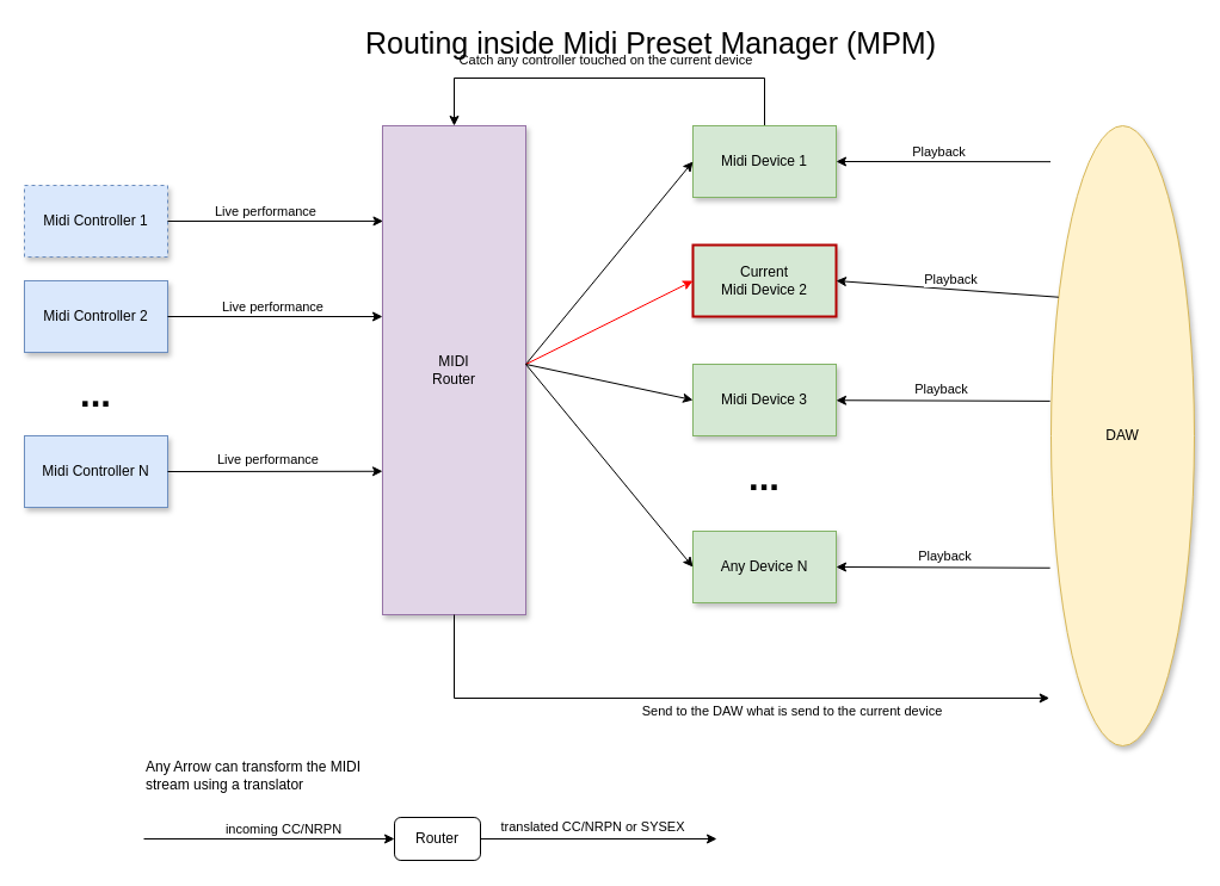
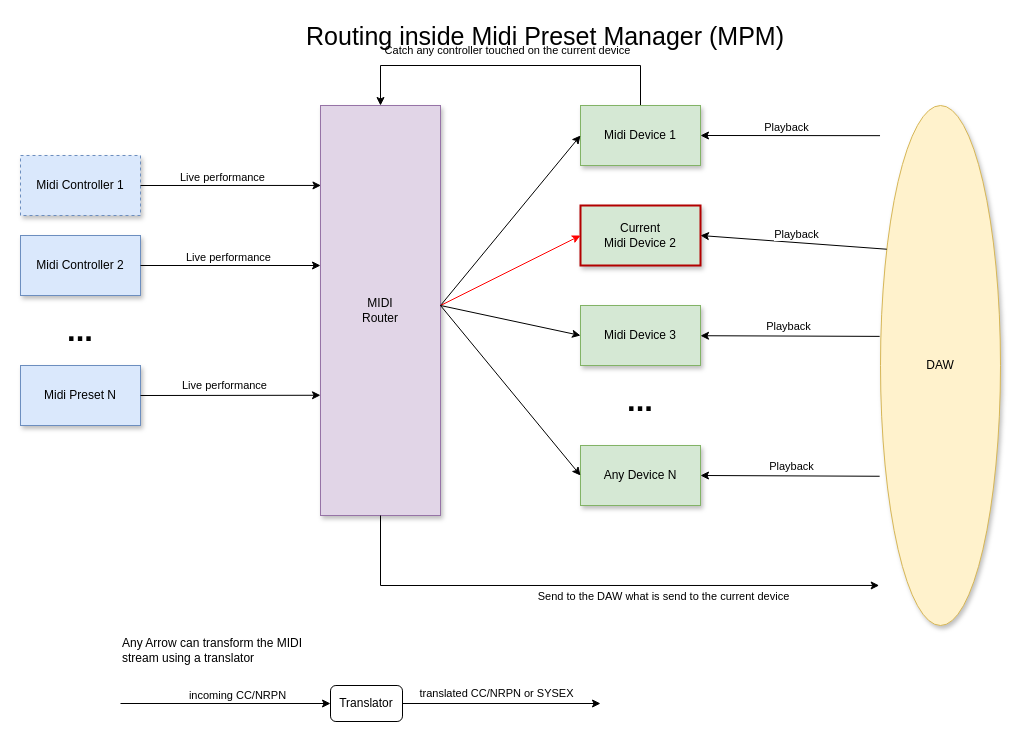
  <mxCell id="0" />
  <mxCell id="1" parent="0" />
  <mxCell id="2" value="Midi Controller 1" style="rounded=0;whiteSpace=wrap;html=1;fillColor=#dae8fc;strokeColor=#6c8ebf;shadow=1;glass=0;dashed=1;" vertex="1" parent="1"><mxGeometry x="20" y="155" width="120" height="60" as="geometry" /></mxCell>
  <mxCell id="3" value="Midi Controller 2" style="rounded=0;whiteSpace=wrap;html=1;fillColor=#dae8fc;strokeColor=#6c8ebf;shadow=1;glass=0;" vertex="1" parent="1"><mxGeometry x="20" y="235" width="120" height="60" as="geometry" /></mxCell>
- <mxCell id="4" value="Midi Controller N" style="rounded=0;whiteSpace=wrap;html=1;fillColor=#dae8fc;strokeColor=#6c8ebf;shadow=1;glass=0;" vertex="1" parent="1"><mxGeometry x="20" y="365" width="120" height="60" as="geometry" /></mxCell>
+ <mxCell id="4" value="Midi Preset N" style="rounded=0;whiteSpace=wrap;html=1;fillColor=#dae8fc;strokeColor=#6c8ebf;shadow=1;glass=0;" vertex="1" parent="1"><mxGeometry x="20" y="365" width="120" height="60" as="geometry" /></mxCell>
  <mxCell id="5" value="DAW" style="ellipse;whiteSpace=wrap;html=1;fillColor=#fff2cc;strokeColor=#d6b656;shadow=1;glass=0;" vertex="1" parent="1"><mxGeometry x="880" y="105" width="120" height="520" as="geometry" /></mxCell>
  <mxCell id="6" style="edgeStyle=orthogonalEdgeStyle;rounded=0;orthogonalLoop=1;jettySize=auto;html=1;entryX=0.5;entryY=0;entryDx=0;entryDy=0;" edge="1" parent="1" source="8" target="22"><mxGeometry relative="1" as="geometry"><Array as="points"><mxPoint x="640" y="65" /><mxPoint x="380" y="65" /></Array></mxGeometry></mxCell>
  <mxCell id="7" value="Catch any controller touched on the current device" style="edgeLabel;html=1;align=center;verticalAlign=middle;resizable=0;points=[];spacingTop=-27;" vertex="1" connectable="0" parent="6"><mxGeometry x="0.022" y="-2" relative="1" as="geometry"><mxPoint as="offset" /></mxGeometry></mxCell>
  <mxCell id="8" value="Midi Device 1" style="rounded=0;whiteSpace=wrap;html=1;fillColor=#d5e8d4;strokeColor=#82b366;shadow=1;glass=0;" vertex="1" parent="1"><mxGeometry x="580" y="105" width="120" height="60" as="geometry" /></mxCell>
  <mxCell id="9" value="Current&lt;br&gt;Midi Device 2" style="rounded=0;whiteSpace=wrap;html=1;fillColor=#d5e8d4;strokeColor=#B30000;shadow=1;glass=0;strokeWidth=2;" vertex="1" parent="1"><mxGeometry x="580" y="205" width="120" height="60" as="geometry" /></mxCell>
  <mxCell id="10" value="Midi Device 3" style="rounded=0;whiteSpace=wrap;html=1;fillColor=#d5e8d4;strokeColor=#82b366;shadow=1;glass=0;" vertex="1" parent="1"><mxGeometry x="580" y="305" width="120" height="60" as="geometry" /></mxCell>
  <mxCell id="11" value="Any Device N" style="rounded=0;whiteSpace=wrap;html=1;fillColor=#d5e8d4;strokeColor=#82b366;shadow=1;glass=0;" vertex="1" parent="1"><mxGeometry x="580" y="445" width="120" height="60" as="geometry" /></mxCell>
  <mxCell id="12" value="..." style="text;html=1;align=center;verticalAlign=middle;whiteSpace=wrap;rounded=0;fontStyle=1;fontSize=31;" vertex="1" parent="1"><mxGeometry x="610" y="385" width="60" height="30" as="geometry" /></mxCell>
  <mxCell id="13" value="..." style="text;html=1;align=center;verticalAlign=middle;whiteSpace=wrap;rounded=0;fontStyle=1;fontSize=31;" vertex="1" parent="1"><mxGeometry x="50" y="315" width="60" height="30" as="geometry" /></mxCell>
  <mxCell id="14" value="" style="endArrow=classic;html=1;rounded=0;exitX=-0.004;exitY=0.058;exitDx=0;exitDy=0;exitPerimeter=0;entryX=1;entryY=0.5;entryDx=0;entryDy=0;" edge="1" parent="1" source="5" target="8"><mxGeometry width="50" height="50" relative="1" as="geometry"><mxPoint x="810" y="135.18" as="sourcePoint" /><mxPoint x="611.44" y="135" as="targetPoint" /></mxGeometry></mxCell>
  <mxCell id="15" value="Playback" style="edgeLabel;html=1;align=center;verticalAlign=middle;resizable=0;points=[];spacingTop=-20;" vertex="1" connectable="0" parent="14"><mxGeometry x="0.05" y="1" relative="1" as="geometry"><mxPoint as="offset" /></mxGeometry></mxCell>
  <mxCell id="16" value="" style="endArrow=classic;html=1;rounded=0;exitX=0;exitY=0.25;exitDx=0;exitDy=0;entryX=1;entryY=0.5;entryDx=0;entryDy=0;" edge="1" parent="1" source="5" target="9"><mxGeometry width="50" height="50" relative="1" as="geometry"><mxPoint x="810" y="234.76" as="sourcePoint" /><mxPoint x="700" y="235" as="targetPoint" /></mxGeometry></mxCell>
  <mxCell id="17" value="Playback" style="edgeLabel;html=1;align=center;verticalAlign=middle;resizable=0;points=[];spacingTop=-20;" vertex="1" connectable="0" parent="16"><mxGeometry x="-0.021" y="1" relative="1" as="geometry"><mxPoint as="offset" /></mxGeometry></mxCell>
  <mxCell id="18" value="" style="endArrow=classic;html=1;rounded=0;exitX=-0.007;exitY=0.444;exitDx=0;exitDy=0;exitPerimeter=0;" edge="1" parent="1" source="5" target="10"><mxGeometry width="50" height="50" relative="1" as="geometry"><mxPoint x="810" y="334.76" as="sourcePoint" /><mxPoint x="600" y="334.76" as="targetPoint" /></mxGeometry></mxCell>
  <mxCell id="19" value="Playback" style="edgeLabel;html=1;align=center;verticalAlign=middle;resizable=0;points=[];spacingTop=-20;" vertex="1" connectable="0" parent="18"><mxGeometry x="0.024" relative="1" as="geometry"><mxPoint as="offset" /></mxGeometry></mxCell>
  <mxCell id="20" value="" style="endArrow=classic;html=1;rounded=0;exitX=-0.007;exitY=0.713;exitDx=0;exitDy=0;exitPerimeter=0;entryX=1;entryY=0.5;entryDx=0;entryDy=0;" edge="1" parent="1" source="5" target="11"><mxGeometry width="50" height="50" relative="1" as="geometry"><mxPoint x="810" y="474.76" as="sourcePoint" /><mxPoint x="700" y="475" as="targetPoint" /></mxGeometry></mxCell>
  <mxCell id="21" value="Playback" style="edgeLabel;html=1;align=center;verticalAlign=middle;resizable=0;points=[];spacingTop=-20;" vertex="1" connectable="0" parent="20"><mxGeometry x="-0.006" relative="1" as="geometry"><mxPoint as="offset" /></mxGeometry></mxCell>
  <mxCell id="22" value="MIDI&lt;div&gt;Router&lt;/div&gt;" style="rounded=0;whiteSpace=wrap;html=1;fillColor=#e1d5e7;strokeColor=#9673a6;shadow=1;glass=0;" vertex="1" parent="1"><mxGeometry x="320" y="105" width="120" height="410" as="geometry" /></mxCell>
  <mxCell id="23" value="" style="endArrow=classic;html=1;rounded=0;exitX=1;exitY=0.5;exitDx=0;exitDy=0;entryX=0.004;entryY=0.195;entryDx=0;entryDy=0;entryPerimeter=0;" edge="1" parent="1" source="2" target="22"><mxGeometry width="50" height="50" relative="1" as="geometry"><mxPoint x="380" y="285" as="sourcePoint" /><mxPoint x="430" y="235" as="targetPoint" /></mxGeometry></mxCell>
  <mxCell id="24" value="Live performance" style="edgeLabel;html=1;align=center;verticalAlign=middle;resizable=0;points=[];spacingTop=-17;" vertex="1" connectable="0" parent="23"><mxGeometry x="-0.092" relative="1" as="geometry"><mxPoint as="offset" /></mxGeometry></mxCell>
  <mxCell id="25" value="" style="endArrow=classic;html=1;rounded=0;exitX=1;exitY=0.5;exitDx=0;exitDy=0;entryX=0.004;entryY=0.195;entryDx=0;entryDy=0;entryPerimeter=0;" edge="1" parent="1" source="3"><mxGeometry width="50" height="50" relative="1" as="geometry"><mxPoint x="250" y="265" as="sourcePoint" /><mxPoint x="320" y="265" as="targetPoint" /></mxGeometry></mxCell>
  <mxCell id="26" value="Live performance" style="edgeLabel;html=1;align=center;verticalAlign=middle;resizable=0;points=[];spacingTop=-17;" vertex="1" connectable="0" parent="25"><mxGeometry x="-0.028" relative="1" as="geometry"><mxPoint as="offset" /></mxGeometry></mxCell>
  <mxCell id="27" value="" style="endArrow=classic;html=1;rounded=0;exitX=1;exitY=0.5;exitDx=0;exitDy=0;entryX=0.004;entryY=0.195;entryDx=0;entryDy=0;entryPerimeter=0;" edge="1" parent="1" source="4"><mxGeometry width="50" height="50" relative="1" as="geometry"><mxPoint x="250" y="394.76" as="sourcePoint" /><mxPoint x="320" y="394.76" as="targetPoint" /></mxGeometry></mxCell>
  <mxCell id="28" value="Live performance" style="edgeLabel;html=1;align=center;verticalAlign=middle;resizable=0;points=[];spacingTop=-17;" vertex="1" connectable="0" parent="27"><mxGeometry x="-0.065" y="2" relative="1" as="geometry"><mxPoint as="offset" /></mxGeometry></mxCell>
  <mxCell id="29" value="" style="endArrow=classic;html=1;rounded=0;exitX=1;exitY=0.5;exitDx=0;exitDy=0;entryX=0;entryY=0.5;entryDx=0;entryDy=0;" edge="1" parent="1" target="8"><mxGeometry width="50" height="50" relative="1" as="geometry"><mxPoint x="440" y="305" as="sourcePoint" /><mxPoint x="560" y="135" as="targetPoint" /></mxGeometry></mxCell>
  <mxCell id="30" value="" style="endArrow=classic;html=1;rounded=0;entryX=0;entryY=0.5;entryDx=0;entryDy=0;strokeColor=light-dark(#ff0000, #ededed);" edge="1" parent="1" target="9"><mxGeometry width="50" height="50" relative="1" as="geometry"><mxPoint x="440" y="305" as="sourcePoint" /><mxPoint x="470" y="235" as="targetPoint" /></mxGeometry></mxCell>
  <mxCell id="31" value="" style="endArrow=classic;html=1;rounded=0;entryX=0;entryY=0.5;entryDx=0;entryDy=0;" edge="1" parent="1" target="10"><mxGeometry width="50" height="50" relative="1" as="geometry"><mxPoint x="440" y="305" as="sourcePoint" /><mxPoint x="470" y="335" as="targetPoint" /></mxGeometry></mxCell>
  <mxCell id="32" value="" style="endArrow=classic;html=1;rounded=0;entryX=0;entryY=0.5;entryDx=0;entryDy=0;" edge="1" parent="1" target="11"><mxGeometry width="50" height="50" relative="1" as="geometry"><mxPoint x="440" y="305" as="sourcePoint" /><mxPoint x="470" y="465" as="targetPoint" /></mxGeometry></mxCell>
  <mxCell id="33" style="edgeStyle=orthogonalEdgeStyle;rounded=0;orthogonalLoop=1;jettySize=auto;html=1;entryX=-0.011;entryY=0.923;entryDx=0;entryDy=0;entryPerimeter=0;" edge="1" parent="1" source="22" target="5"><mxGeometry relative="1" as="geometry"><Array as="points"><mxPoint x="380" y="585" /></Array></mxGeometry></mxCell>
  <mxCell id="34" value="Send to the DAW what is send to the current device" style="edgeLabel;html=1;align=center;verticalAlign=middle;resizable=0;points=[];spacingTop=22;" vertex="1" connectable="0" parent="33"><mxGeometry x="0.241" relative="1" as="geometry"><mxPoint as="offset" /></mxGeometry></mxCell>
  <mxCell id="35" value="" style="endArrow=classic;html=1;rounded=0;exitX=1;exitY=0.5;exitDx=0;exitDy=0;" edge="1" parent="1" source="37"><mxGeometry width="50" height="50" relative="1" as="geometry"><mxPoint x="400" y="715" as="sourcePoint" /><mxPoint x="600" y="703" as="targetPoint" /></mxGeometry></mxCell>
  <mxCell id="36" value="translated CC/NRPN or SYSEX" style="edgeLabel;html=1;align=center;verticalAlign=middle;resizable=0;points=[];spacingTop=-17;" vertex="1" connectable="0" parent="35"><mxGeometry x="-0.065" y="2" relative="1" as="geometry"><mxPoint as="offset" /></mxGeometry></mxCell>
- <mxCell id="37" value="Router" style="rounded=1;whiteSpace=wrap;html=1;" vertex="1" parent="1"><mxGeometry x="330" y="685" width="72" height="36" as="geometry" /></mxCell>
+ <mxCell id="37" value="Translator" style="rounded=1;whiteSpace=wrap;html=1;" vertex="1" parent="1"><mxGeometry x="330" y="685" width="72" height="36" as="geometry" /></mxCell>
  <mxCell id="38" value="" style="endArrow=classic;html=1;rounded=0;entryX=0;entryY=0.5;entryDx=0;entryDy=0;" edge="1" parent="1" target="37"><mxGeometry width="50" height="50" relative="1" as="geometry"><mxPoint y="703" as="sourcePoint" x="120" /><mxPoint x="220" y="714.58" as="targetPoint" /></mxGeometry></mxCell>
  <mxCell id="39" value="incoming CC/NRPN" style="edgeLabel;html=1;align=center;verticalAlign=middle;resizable=0;points=[];spacingTop=-17;" vertex="1" connectable="0" parent="38"><mxGeometry x="-0.065" y="2" relative="1" as="geometry"><mxPoint x="18" y="2" as="offset" /></mxGeometry></mxCell>
  <mxCell id="40" value="Any Arrow can transform the MIDI stream using a translator" style="text;html=1;align=left;verticalAlign=middle;whiteSpace=wrap;rounded=0;" vertex="1" parent="1"><mxGeometry y="635" width="210" height="30" as="geometry" x="120" /></mxCell>
  <mxCell id="41" value="&lt;font style=&quot;font-size: 25px;&quot;&gt;Routing inside Midi Preset Manager (MPM)&lt;/font&gt;" style="text;html=1;align=center;verticalAlign=middle;whiteSpace=wrap;rounded=0;" vertex="1" parent="1"><mxGeometry x="210" y="20" width="670" height="30" as="geometry" /></mxCell>
